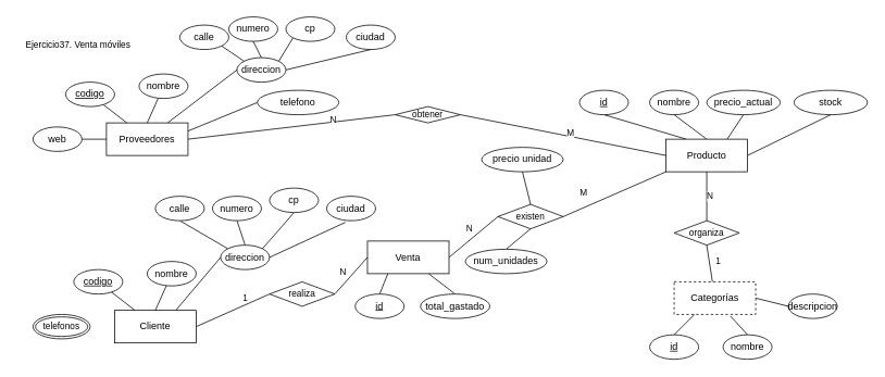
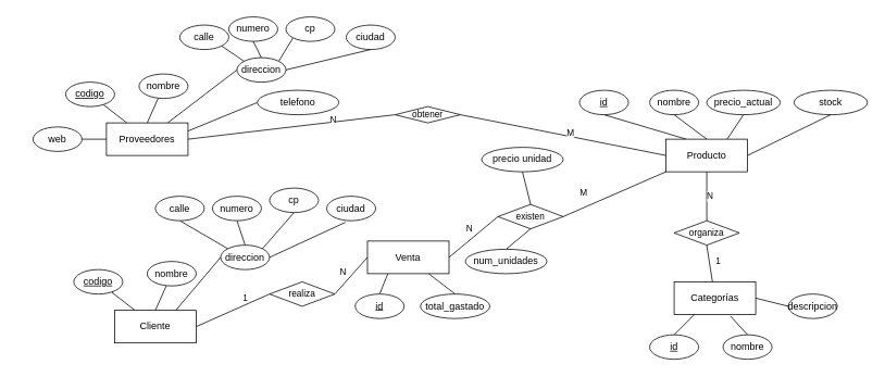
  <mxCell id="0" />
  <mxCell id="1" parent="0" />
  <mxCell id="2" style="edgeStyle=none;shape=connector;rounded=0;orthogonalLoop=1;jettySize=auto;html=1;exitX=0.75;exitY=0;exitDx=0;exitDy=0;labelBackgroundColor=default;strokeColor=default;align=center;verticalAlign=middle;fontFamily=Helvetica;fontSize=11;fontColor=default;endArrow=none;endFill=0;entryX=0;entryY=0.5;entryDx=0;entryDy=0;" edge="1" parent="1" source="6" target="13"><mxGeometry relative="1" as="geometry"><mxPoint x="270" y="120" as="targetPoint" /></mxGeometry></mxCell>
  <mxCell id="3" style="edgeStyle=none;shape=connector;rounded=0;orthogonalLoop=1;jettySize=auto;html=1;exitX=1;exitY=0.25;exitDx=0;exitDy=0;entryX=0;entryY=0.5;entryDx=0;entryDy=0;labelBackgroundColor=default;strokeColor=default;align=center;verticalAlign=middle;fontFamily=Helvetica;fontSize=11;fontColor=default;endArrow=none;endFill=0;" edge="1" parent="1" source="6" target="79"><mxGeometry relative="1" as="geometry"><mxPoint x="310" y="135" as="targetPoint" /></mxGeometry></mxCell>
  <mxCell id="4" style="edgeStyle=none;shape=connector;rounded=0;orthogonalLoop=1;jettySize=auto;html=1;exitX=1;exitY=0.5;exitDx=0;exitDy=0;entryX=0;entryY=0.5;entryDx=0;entryDy=0;labelBackgroundColor=default;strokeColor=default;align=center;verticalAlign=middle;fontFamily=Helvetica;fontSize=11;fontColor=default;endArrow=none;endFill=0;" edge="1" parent="1" source="6" target="76"><mxGeometry relative="1" as="geometry" /></mxCell>
  <mxCell id="5" value="N" style="edgeLabel;html=1;align=center;verticalAlign=middle;resizable=0;points=[];fontSize=11;fontFamily=Helvetica;fontColor=default;" connectable="0" vertex="1" parent="4"><mxGeometry x="0.396" y="3" relative="1" as="geometry"><mxPoint as="offset" /></mxGeometry></mxCell>
  <mxCell id="6" value="Proveedores" style="whiteSpace=wrap;html=1;align=center;" vertex="1" parent="1"><mxGeometry x="130" y="150" width="100" height="40" as="geometry" /></mxCell>
  <mxCell id="7" style="rounded=0;orthogonalLoop=1;jettySize=auto;html=1;entryX=0.25;entryY=0;entryDx=0;entryDy=0;endArrow=none;endFill=0;" edge="1" parent="1" source="8" target="6"><mxGeometry relative="1" as="geometry" /></mxCell>
  <mxCell id="8" value="codigo" style="ellipse;whiteSpace=wrap;html=1;align=center;fontStyle=4;" vertex="1" parent="1"><mxGeometry x="80" y="100" width="60" height="30" as="geometry" /></mxCell>
  <mxCell id="9" style="edgeStyle=none;shape=connector;rounded=0;orthogonalLoop=1;jettySize=auto;html=1;entryX=0.5;entryY=0;entryDx=0;entryDy=0;labelBackgroundColor=default;strokeColor=default;align=center;verticalAlign=middle;fontFamily=Helvetica;fontSize=11;fontColor=default;endArrow=none;endFill=0;" edge="1" parent="1" source="10" target="6"><mxGeometry relative="1" as="geometry" /></mxCell>
  <mxCell id="10" value="nombre" style="ellipse;whiteSpace=wrap;html=1;align=center;" vertex="1" parent="1"><mxGeometry x="170" y="90" width="60" height="30" as="geometry" /></mxCell>
  <mxCell id="11" style="edgeStyle=none;shape=connector;rounded=0;orthogonalLoop=1;jettySize=auto;html=1;exitX=1;exitY=0;exitDx=0;exitDy=0;entryX=0;entryY=1;entryDx=0;entryDy=0;labelBackgroundColor=default;strokeColor=default;align=center;verticalAlign=middle;fontFamily=Helvetica;fontSize=11;fontColor=default;endArrow=none;endFill=0;" edge="1" parent="1" source="13" target="18"><mxGeometry relative="1" as="geometry" /></mxCell>
  <mxCell id="12" style="edgeStyle=none;shape=connector;rounded=0;orthogonalLoop=1;jettySize=auto;html=1;exitX=1;exitY=0.5;exitDx=0;exitDy=0;entryX=0.5;entryY=1;entryDx=0;entryDy=0;labelBackgroundColor=default;strokeColor=default;align=center;verticalAlign=middle;fontFamily=Helvetica;fontSize=11;fontColor=default;endArrow=none;endFill=0;" edge="1" parent="1" source="13" target="19"><mxGeometry relative="1" as="geometry" /></mxCell>
  <mxCell id="13" value="direccion" style="ellipse;whiteSpace=wrap;html=1;align=center;" vertex="1" parent="1"><mxGeometry x="290" y="70" width="60" height="30" as="geometry" /></mxCell>
  <mxCell id="14" style="edgeStyle=none;shape=connector;rounded=0;orthogonalLoop=1;jettySize=auto;html=1;exitX=1;exitY=1;exitDx=0;exitDy=0;entryX=0;entryY=0;entryDx=0;entryDy=0;labelBackgroundColor=default;strokeColor=default;align=center;verticalAlign=middle;fontFamily=Helvetica;fontSize=11;fontColor=default;endArrow=none;endFill=0;" edge="1" parent="1" source="15" target="13"><mxGeometry relative="1" as="geometry" /></mxCell>
  <mxCell id="15" value="calle" style="ellipse;whiteSpace=wrap;html=1;align=center;" vertex="1" parent="1"><mxGeometry x="220" y="30" width="60" height="30" as="geometry" /></mxCell>
  <mxCell id="16" style="edgeStyle=none;shape=connector;rounded=0;orthogonalLoop=1;jettySize=auto;html=1;exitX=0.5;exitY=1;exitDx=0;exitDy=0;entryX=0.5;entryY=0;entryDx=0;entryDy=0;labelBackgroundColor=default;strokeColor=default;align=center;verticalAlign=middle;fontFamily=Helvetica;fontSize=11;fontColor=default;endArrow=none;endFill=0;" edge="1" parent="1" source="17" target="13"><mxGeometry relative="1" as="geometry" /></mxCell>
  <mxCell id="17" value="numero" style="ellipse;whiteSpace=wrap;html=1;align=center;" vertex="1" parent="1"><mxGeometry x="280" width="60" height="30" as="geometry" y="20" /></mxCell>
  <mxCell id="18" value="cp" style="ellipse;whiteSpace=wrap;html=1;align=center;" vertex="1" parent="1"><mxGeometry x="350" width="60" height="30" as="geometry" y="20" /></mxCell>
  <mxCell id="19" value="ciudad" style="ellipse;whiteSpace=wrap;html=1;align=center;" vertex="1" parent="1"><mxGeometry x="424" y="30" width="60" height="30" as="geometry" /></mxCell>
  <mxCell id="20" style="edgeStyle=none;shape=connector;rounded=0;orthogonalLoop=1;jettySize=auto;html=1;exitX=0.25;exitY=0;exitDx=0;exitDy=0;entryX=0.5;entryY=1;entryDx=0;entryDy=0;labelBackgroundColor=default;strokeColor=default;align=center;verticalAlign=middle;fontFamily=Helvetica;fontSize=11;fontColor=default;endArrow=none;endFill=0;" edge="1" parent="1" source="24" target="25"><mxGeometry relative="1" as="geometry" /></mxCell>
  <mxCell id="21" style="edgeStyle=none;shape=connector;rounded=0;orthogonalLoop=1;jettySize=auto;html=1;exitX=0.5;exitY=0;exitDx=0;exitDy=0;entryX=0.5;entryY=1;entryDx=0;entryDy=0;labelBackgroundColor=default;strokeColor=default;align=center;verticalAlign=middle;fontFamily=Helvetica;fontSize=11;fontColor=default;endArrow=none;endFill=0;" edge="1" parent="1" source="24" target="26"><mxGeometry relative="1" as="geometry" /></mxCell>
  <mxCell id="22" style="edgeStyle=none;shape=connector;rounded=0;orthogonalLoop=1;jettySize=auto;html=1;exitX=0.75;exitY=0;exitDx=0;exitDy=0;entryX=0.5;entryY=1;entryDx=0;entryDy=0;labelBackgroundColor=default;strokeColor=default;align=center;verticalAlign=middle;fontFamily=Helvetica;fontSize=11;fontColor=default;endArrow=none;endFill=0;" edge="1" parent="1" source="24" target="27"><mxGeometry relative="1" as="geometry" /></mxCell>
  <mxCell id="23" style="edgeStyle=none;shape=connector;rounded=0;orthogonalLoop=1;jettySize=auto;html=1;exitX=1;exitY=0.5;exitDx=0;exitDy=0;entryX=0.5;entryY=1;entryDx=0;entryDy=0;labelBackgroundColor=default;strokeColor=default;align=center;verticalAlign=middle;fontFamily=Helvetica;fontSize=11;fontColor=default;endArrow=none;endFill=0;" edge="1" parent="1" source="24" target="28"><mxGeometry relative="1" as="geometry" /></mxCell>
  <mxCell id="24" value="Producto" style="whiteSpace=wrap;html=1;align=center;" vertex="1" parent="1"><mxGeometry x="816" y="170" width="100" height="40" as="geometry" /></mxCell>
  <mxCell id="25" value="id" style="ellipse;whiteSpace=wrap;html=1;align=center;fontStyle=4;" vertex="1" parent="1"><mxGeometry x="710" y="110" width="60" height="30" as="geometry" /></mxCell>
  <mxCell id="26" value="nombre" style="ellipse;whiteSpace=wrap;html=1;align=center;" vertex="1" parent="1"><mxGeometry x="796" y="110" width="60" height="30" as="geometry" /></mxCell>
  <mxCell id="27" value="precio_actual" style="ellipse;whiteSpace=wrap;html=1;align=center;" vertex="1" parent="1"><mxGeometry x="866" y="110" width="90" height="30" as="geometry" /></mxCell>
  <mxCell id="28" value="stock" style="ellipse;whiteSpace=wrap;html=1;align=center;" vertex="1" parent="1"><mxGeometry x="973" y="110" width="90" height="30" as="geometry" /></mxCell>
- <mxCell id="29" value="Categorías" style="whiteSpace=wrap;html=1;align=center;dashed=1;" vertex="1" parent="1"><mxGeometry x="826" y="345" width="100" height="40" as="geometry" /></mxCell>
+ <mxCell id="29" value="Categorías" style="whiteSpace=wrap;html=1;align=center;" vertex="1" parent="1"><mxGeometry x="826" y="345" width="100" height="40" as="geometry" /></mxCell>
  <mxCell id="30" style="edgeStyle=none;shape=connector;rounded=0;orthogonalLoop=1;jettySize=auto;html=1;exitX=0.5;exitY=0;exitDx=0;exitDy=0;entryX=0.25;entryY=1;entryDx=0;entryDy=0;labelBackgroundColor=default;strokeColor=default;align=center;verticalAlign=middle;fontFamily=Helvetica;fontSize=11;fontColor=default;endArrow=none;endFill=0;" edge="1" parent="1" source="31" target="29"><mxGeometry relative="1" as="geometry" /></mxCell>
  <mxCell id="31" value="id" style="ellipse;whiteSpace=wrap;html=1;align=center;fontStyle=4;" vertex="1" parent="1"><mxGeometry x="796" y="410" width="60" height="30" as="geometry" /></mxCell>
  <mxCell id="32" style="edgeStyle=none;shape=connector;rounded=0;orthogonalLoop=1;jettySize=auto;html=1;exitX=0.5;exitY=0;exitDx=0;exitDy=0;entryX=0.5;entryY=1;entryDx=0;entryDy=0;labelBackgroundColor=default;strokeColor=default;align=center;verticalAlign=middle;fontFamily=Helvetica;fontSize=11;fontColor=default;endArrow=none;endFill=0;" edge="1" parent="1" source="35" target="24"><mxGeometry relative="1" as="geometry" /></mxCell>
  <mxCell id="33" value="N" style="edgeLabel;html=1;align=center;verticalAlign=middle;resizable=0;points=[];fontSize=11;fontFamily=Helvetica;fontColor=default;" connectable="0" vertex="1" parent="32"><mxGeometry x="0.033" y="-3" relative="1" as="geometry"><mxPoint as="offset" /></mxGeometry></mxCell>
  <mxCell id="34" value="1" style="edgeStyle=none;shape=connector;rounded=0;orthogonalLoop=1;jettySize=auto;html=1;exitX=0.5;exitY=1;exitDx=0;exitDy=0;labelBackgroundColor=default;strokeColor=default;align=center;verticalAlign=middle;fontFamily=Helvetica;fontSize=11;fontColor=default;endArrow=none;endFill=0;" edge="1" parent="1" source="35" target="29"><mxGeometry x="-0.038" y="11" relative="1" as="geometry"><mxPoint as="offset" /></mxGeometry></mxCell>
  <mxCell id="35" value="organiza" style="shape=rhombus;perimeter=rhombusPerimeter;whiteSpace=wrap;html=1;align=center;fontFamily=Helvetica;fontSize=11;fontColor=default;" vertex="1" parent="1"><mxGeometry x="826" y="270" width="80" height="30" as="geometry" /></mxCell>
  <mxCell id="36" value="nombre" style="ellipse;whiteSpace=wrap;html=1;align=center;" vertex="1" parent="1"><mxGeometry x="886" y="410" width="60" height="30" as="geometry" /></mxCell>
  <mxCell id="37" style="edgeStyle=none;shape=connector;rounded=0;orthogonalLoop=1;jettySize=auto;html=1;exitX=0.5;exitY=0;exitDx=0;exitDy=0;entryX=0.69;entryY=1.05;entryDx=0;entryDy=0;entryPerimeter=0;labelBackgroundColor=default;strokeColor=default;align=center;verticalAlign=middle;fontFamily=Helvetica;fontSize=11;fontColor=default;endArrow=none;endFill=0;" edge="1" parent="1" source="36" target="29"><mxGeometry relative="1" as="geometry" /></mxCell>
  <mxCell id="38" style="edgeStyle=none;shape=connector;rounded=0;orthogonalLoop=1;jettySize=auto;html=1;exitX=0;exitY=0.5;exitDx=0;exitDy=0;entryX=1;entryY=0.5;entryDx=0;entryDy=0;labelBackgroundColor=default;strokeColor=default;align=center;verticalAlign=middle;fontFamily=Helvetica;fontSize=11;fontColor=default;endArrow=none;endFill=0;" edge="1" parent="1" source="39" target="29"><mxGeometry relative="1" as="geometry" /></mxCell>
  <mxCell id="39" value="descripcion" style="ellipse;whiteSpace=wrap;html=1;align=center;" vertex="1" parent="1"><mxGeometry x="966" y="360" width="60" height="30" as="geometry" /></mxCell>
  <mxCell id="40" style="edgeStyle=none;shape=connector;rounded=0;orthogonalLoop=1;jettySize=auto;html=1;exitX=0.75;exitY=0;exitDx=0;exitDy=0;labelBackgroundColor=default;strokeColor=default;align=center;verticalAlign=middle;fontFamily=Helvetica;fontSize=11;fontColor=default;endArrow=none;endFill=0;entryX=0;entryY=0.5;entryDx=0;entryDy=0;" edge="1" parent="1" source="42" target="50"><mxGeometry relative="1" as="geometry"><mxPoint x="280" y="350" as="targetPoint" /></mxGeometry></mxCell>
  <mxCell id="41" style="edgeStyle=none;shape=connector;rounded=0;orthogonalLoop=1;jettySize=auto;html=1;exitX=1;exitY=0.5;exitDx=0;exitDy=0;labelBackgroundColor=default;strokeColor=default;align=center;verticalAlign=middle;fontFamily=Helvetica;fontSize=11;fontColor=default;endArrow=none;endFill=0;" edge="1" parent="1" source="42"><mxGeometry relative="1" as="geometry"><mxPoint x="330" y="360" as="targetPoint" /></mxGeometry></mxCell>
  <mxCell id="42" value="Cliente" style="whiteSpace=wrap;html=1;align=center;" vertex="1" parent="1"><mxGeometry x="140" y="380" width="100" height="40" as="geometry" /></mxCell>
  <mxCell id="43" style="rounded=0;orthogonalLoop=1;jettySize=auto;html=1;entryX=0.25;entryY=0;entryDx=0;entryDy=0;endArrow=none;endFill=0;" edge="1" parent="1" source="44" target="42"><mxGeometry relative="1" as="geometry" /></mxCell>
  <mxCell id="44" value="codigo" style="ellipse;whiteSpace=wrap;html=1;align=center;fontStyle=4;" vertex="1" parent="1"><mxGeometry x="90" y="330" width="60" height="30" as="geometry" /></mxCell>
  <mxCell id="45" style="edgeStyle=none;shape=connector;rounded=0;orthogonalLoop=1;jettySize=auto;html=1;entryX=0.5;entryY=0;entryDx=0;entryDy=0;labelBackgroundColor=default;strokeColor=default;align=center;verticalAlign=middle;fontFamily=Helvetica;fontSize=11;fontColor=default;endArrow=none;endFill=0;" edge="1" parent="1" source="46" target="42"><mxGeometry relative="1" as="geometry" /></mxCell>
  <mxCell id="46" value="nombre" style="ellipse;whiteSpace=wrap;html=1;align=center;" vertex="1" parent="1"><mxGeometry x="180" y="320" width="60" height="30" as="geometry" /></mxCell>
  <mxCell id="47" style="edgeStyle=none;shape=connector;rounded=0;orthogonalLoop=1;jettySize=auto;html=1;exitX=0;exitY=0;exitDx=0;exitDy=0;entryX=0.5;entryY=1;entryDx=0;entryDy=0;labelBackgroundColor=default;strokeColor=default;align=center;verticalAlign=middle;fontFamily=Helvetica;fontSize=11;fontColor=default;endArrow=none;endFill=0;" edge="1" parent="1" source="50" target="51"><mxGeometry relative="1" as="geometry" /></mxCell>
  <mxCell id="48" style="edgeStyle=none;shape=connector;rounded=0;orthogonalLoop=1;jettySize=auto;html=1;exitX=0.5;exitY=0;exitDx=0;exitDy=0;entryX=0.5;entryY=1;entryDx=0;entryDy=0;labelBackgroundColor=default;strokeColor=default;align=center;verticalAlign=middle;fontFamily=Helvetica;fontSize=11;fontColor=default;endArrow=none;endFill=0;" edge="1" parent="1" source="50" target="52"><mxGeometry relative="1" as="geometry" /></mxCell>
  <mxCell id="49" style="edgeStyle=none;shape=connector;rounded=0;orthogonalLoop=1;jettySize=auto;html=1;exitX=1;exitY=0;exitDx=0;exitDy=0;entryX=0.5;entryY=1;entryDx=0;entryDy=0;labelBackgroundColor=default;strokeColor=default;align=center;verticalAlign=middle;fontFamily=Helvetica;fontSize=11;fontColor=default;endArrow=none;endFill=0;" edge="1" parent="1" source="50" target="53"><mxGeometry relative="1" as="geometry" /></mxCell>
  <mxCell id="50" value="direccion" style="ellipse;whiteSpace=wrap;html=1;align=center;" vertex="1" parent="1"><mxGeometry x="270" y="300" width="60" height="30" as="geometry" /></mxCell>
  <mxCell id="51" value="calle" style="ellipse;whiteSpace=wrap;html=1;align=center;" vertex="1" parent="1"><mxGeometry x="190" y="240" width="60" height="30" as="geometry" /></mxCell>
  <mxCell id="52" value="numero" style="ellipse;whiteSpace=wrap;html=1;align=center;" vertex="1" parent="1"><mxGeometry x="260" y="240" width="60" height="30" as="geometry" /></mxCell>
  <mxCell id="53" value="cp" style="ellipse;whiteSpace=wrap;html=1;align=center;" vertex="1" parent="1"><mxGeometry x="330" y="230" width="60" height="30" as="geometry" /></mxCell>
  <mxCell id="54" value="ciudad" style="ellipse;whiteSpace=wrap;html=1;align=center;" vertex="1" parent="1"><mxGeometry x="400" y="240" width="60" height="30" as="geometry" /></mxCell>
  <mxCell id="55" style="edgeStyle=none;shape=connector;rounded=0;orthogonalLoop=1;jettySize=auto;html=1;exitX=1;exitY=0.5;exitDx=0;exitDy=0;entryX=0.383;entryY=1.067;entryDx=0;entryDy=0;entryPerimeter=0;labelBackgroundColor=default;strokeColor=default;align=center;verticalAlign=middle;fontFamily=Helvetica;fontSize=11;fontColor=default;endArrow=none;endFill=0;" edge="1" parent="1" source="50" target="54"><mxGeometry relative="1" as="geometry" /></mxCell>
  <mxCell id="56" style="edgeStyle=none;shape=connector;rounded=0;orthogonalLoop=1;jettySize=auto;html=1;exitX=1;exitY=0.5;exitDx=0;exitDy=0;labelBackgroundColor=default;strokeColor=default;align=center;verticalAlign=middle;fontFamily=Helvetica;fontSize=11;fontColor=default;endArrow=none;endFill=0;entryX=0;entryY=0.5;entryDx=0;entryDy=0;" edge="1" parent="1" source="57" target="65"><mxGeometry relative="1" as="geometry"><mxPoint x="580" y="270" as="targetPoint" /></mxGeometry></mxCell>
  <mxCell id="57" value="Venta" style="whiteSpace=wrap;html=1;align=center;" vertex="1" parent="1"><mxGeometry x="450" y="295" width="100" height="40" as="geometry" /></mxCell>
  <mxCell id="58" style="edgeStyle=none;shape=connector;rounded=0;orthogonalLoop=1;jettySize=auto;html=1;exitX=1;exitY=0.5;exitDx=0;exitDy=0;entryX=0;entryY=0.5;entryDx=0;entryDy=0;labelBackgroundColor=default;strokeColor=default;align=center;verticalAlign=middle;fontFamily=Helvetica;fontSize=11;fontColor=default;endArrow=none;endFill=0;" edge="1" parent="1" source="59" target="57"><mxGeometry relative="1" as="geometry" /></mxCell>
  <mxCell id="59" value="realiza" style="shape=rhombus;perimeter=rhombusPerimeter;whiteSpace=wrap;html=1;align=center;fontFamily=Helvetica;fontSize=11;fontColor=default;" vertex="1" parent="1"><mxGeometry x="330" y="345" width="80" height="30" as="geometry" /></mxCell>
  <mxCell id="60" value="1" style="text;html=1;align=center;verticalAlign=middle;resizable=0;points=[];autosize=1;strokeColor=none;fillColor=none;fontSize=11;fontFamily=Helvetica;fontColor=default;" vertex="1" parent="1"><mxGeometry x="285" y="350" width="30" height="30" as="geometry" /></mxCell>
  <mxCell id="61" value="N" style="text;html=1;align=center;verticalAlign=middle;resizable=0;points=[];autosize=1;strokeColor=none;fillColor=none;fontSize=11;fontFamily=Helvetica;fontColor=default;" vertex="1" parent="1"><mxGeometry x="405" y="318" width="30" height="30" as="geometry" /></mxCell>
  <mxCell id="62" style="edgeStyle=none;shape=connector;rounded=0;orthogonalLoop=1;jettySize=auto;html=1;exitX=1;exitY=0.5;exitDx=0;exitDy=0;entryX=0;entryY=1;entryDx=0;entryDy=0;labelBackgroundColor=default;strokeColor=default;align=center;verticalAlign=middle;fontFamily=Helvetica;fontSize=11;fontColor=default;endArrow=none;endFill=0;" edge="1" parent="1" source="65" target="24"><mxGeometry relative="1" as="geometry"><mxPoint x="796" y="275" as="sourcePoint" /></mxGeometry></mxCell>
  <mxCell id="63" style="edgeStyle=none;shape=connector;rounded=0;orthogonalLoop=1;jettySize=auto;html=1;exitX=0.5;exitY=1;exitDx=0;exitDy=0;entryX=0.5;entryY=0;entryDx=0;entryDy=0;labelBackgroundColor=default;strokeColor=default;align=center;verticalAlign=middle;fontFamily=Helvetica;fontSize=11;fontColor=default;endArrow=none;endFill=0;" edge="1" parent="1" source="65" target="68"><mxGeometry relative="1" as="geometry" /></mxCell>
  <mxCell id="64" style="edgeStyle=none;shape=connector;rounded=0;orthogonalLoop=1;jettySize=auto;html=1;exitX=0.5;exitY=0;exitDx=0;exitDy=0;entryX=0.5;entryY=1;entryDx=0;entryDy=0;labelBackgroundColor=default;strokeColor=default;align=center;verticalAlign=middle;fontFamily=Helvetica;fontSize=11;fontColor=default;endArrow=none;endFill=0;" edge="1" parent="1" source="65" target="69"><mxGeometry relative="1" as="geometry" /></mxCell>
  <mxCell id="65" value="existen" style="shape=rhombus;perimeter=rhombusPerimeter;whiteSpace=wrap;html=1;align=center;fontFamily=Helvetica;fontSize=11;fontColor=default;" vertex="1" parent="1"><mxGeometry x="610" y="250" width="80" height="30" as="geometry" /></mxCell>
  <mxCell id="66" value="N" style="text;html=1;align=center;verticalAlign=middle;resizable=0;points=[];autosize=1;strokeColor=none;fillColor=none;fontSize=11;fontFamily=Helvetica;fontColor=default;" vertex="1" parent="1"><mxGeometry x="560" y="265" width="30" height="30" as="geometry" /></mxCell>
  <mxCell id="67" value="M" style="text;html=1;align=center;verticalAlign=middle;resizable=0;points=[];autosize=1;strokeColor=none;fillColor=none;fontSize=11;fontFamily=Helvetica;fontColor=default;" vertex="1" parent="1"><mxGeometry x="700" y="220" width="30" height="30" as="geometry" /></mxCell>
  <mxCell id="68" value="num_unidades" style="ellipse;whiteSpace=wrap;html=1;align=center;" vertex="1" parent="1"><mxGeometry x="570" y="305" width="100" height="30" as="geometry" /></mxCell>
  <mxCell id="69" value="precio unidad" style="ellipse;whiteSpace=wrap;html=1;align=center;" vertex="1" parent="1"><mxGeometry x="590" y="180" width="100" height="30" as="geometry" /></mxCell>
  <mxCell id="70" style="edgeStyle=none;shape=connector;rounded=0;orthogonalLoop=1;jettySize=auto;html=1;exitX=0.5;exitY=0;exitDx=0;exitDy=0;entryX=0.25;entryY=1;entryDx=0;entryDy=0;labelBackgroundColor=default;strokeColor=default;align=center;verticalAlign=middle;fontFamily=Helvetica;fontSize=11;fontColor=default;endArrow=none;endFill=0;" edge="1" parent="1" source="71" target="57"><mxGeometry relative="1" as="geometry" /></mxCell>
  <mxCell id="71" value="id" style="ellipse;whiteSpace=wrap;html=1;align=center;fontStyle=4;" vertex="1" parent="1"><mxGeometry x="435" y="360" width="60" height="30" as="geometry" /></mxCell>
  <mxCell id="72" style="edgeStyle=none;shape=connector;rounded=0;orthogonalLoop=1;jettySize=auto;html=1;exitX=0.5;exitY=0;exitDx=0;exitDy=0;entryX=0.75;entryY=1;entryDx=0;entryDy=0;labelBackgroundColor=default;strokeColor=default;align=center;verticalAlign=middle;fontFamily=Helvetica;fontSize=11;fontColor=default;endArrow=none;endFill=0;" edge="1" parent="1" source="73" target="57"><mxGeometry relative="1" as="geometry" /></mxCell>
  <mxCell id="73" value="total_gastado" style="ellipse;whiteSpace=wrap;html=1;align=center;" vertex="1" parent="1"><mxGeometry x="515" y="360" width="85" height="30" as="geometry" /></mxCell>
  <mxCell id="74" style="edgeStyle=none;shape=connector;rounded=0;orthogonalLoop=1;jettySize=auto;html=1;exitX=1;exitY=0.5;exitDx=0;exitDy=0;entryX=0;entryY=0.5;entryDx=0;entryDy=0;labelBackgroundColor=default;strokeColor=default;align=center;verticalAlign=middle;fontFamily=Helvetica;fontSize=11;fontColor=default;endArrow=none;endFill=0;" edge="1" parent="1" source="76" target="24"><mxGeometry relative="1" as="geometry" /></mxCell>
  <mxCell id="75" value="M" style="edgeLabel;html=1;align=center;verticalAlign=middle;resizable=0;points=[];fontSize=11;fontFamily=Helvetica;fontColor=default;" connectable="0" vertex="1" parent="74"><mxGeometry x="0.058" y="4" relative="1" as="geometry"><mxPoint as="offset" /></mxGeometry></mxCell>
  <mxCell id="76" value="obtener" style="shape=rhombus;perimeter=rhombusPerimeter;whiteSpace=wrap;html=1;align=center;fontFamily=Helvetica;fontSize=11;fontColor=default;" vertex="1" parent="1"><mxGeometry x="484" y="130" width="80" height="20" as="geometry" /></mxCell>
- <mxCell id="77" value="Ejercicio37. Venta móviles" style="text;html=1;align=center;verticalAlign=middle;resizable=0;points=[];autosize=1;strokeColor=none;fillColor=none;fontSize=11;fontFamily=Helvetica;fontColor=default;" vertex="1" parent="1"><mxGeometry x="20" y="40" width="150" height="30" as="geometry" /></mxCell>
- <mxCell id="78" value="telefonos" style="ellipse;shape=doubleEllipse;margin=3;whiteSpace=wrap;html=1;align=center;fontFamily=Helvetica;fontSize=11;fontColor=default;" vertex="1" parent="1"><mxGeometry x="40" y="385" width="70" height="30" as="geometry" /></mxCell>
  <mxCell id="79" value="telefono" style="ellipse;whiteSpace=wrap;html=1;align=center;" vertex="1" parent="1"><mxGeometry x="315" y="110" width="100" height="30" as="geometry" /></mxCell>
  <mxCell id="80" style="edgeStyle=none;shape=connector;rounded=0;orthogonalLoop=1;jettySize=auto;html=1;entryX=0;entryY=0.5;entryDx=0;entryDy=0;labelBackgroundColor=default;strokeColor=default;align=center;verticalAlign=middle;fontFamily=Helvetica;fontSize=11;fontColor=default;endArrow=none;endFill=0;" edge="1" parent="1" source="81" target="6"><mxGeometry relative="1" as="geometry" /></mxCell>
  <mxCell id="81" value="web" style="ellipse;whiteSpace=wrap;html=1;align=center;" vertex="1" parent="1"><mxGeometry x="40" y="155" width="60" height="30" as="geometry" /></mxCell>
